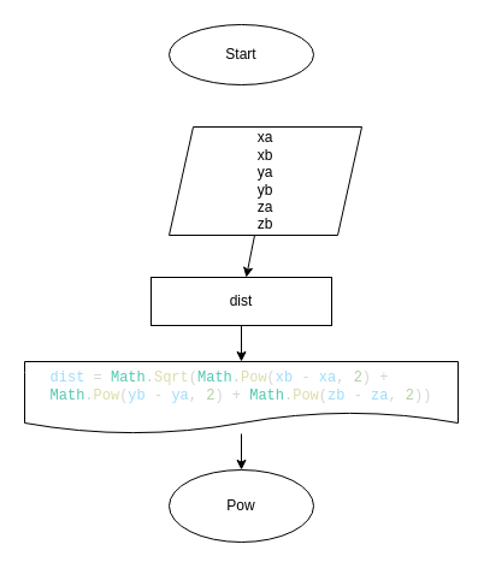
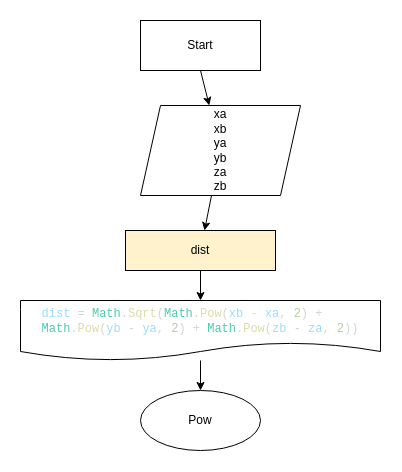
  <mxCell id="0" />
  <mxCell id="1" parent="0" />
- <mxCell id="3" value="Start" style="ellipse;whiteSpace=wrap;html=1;" parent="1" vertex="1"><mxGeometry x="140" y="20" width="120" height="50" as="geometry" /></mxCell>
+ <mxCell id="2" value="" style="edgeStyle=none;html=1;exitX=0.5;exitY=1;exitDx=0;exitDy=0;" parent="1" source="3" target="5" edge="1"><mxGeometry relative="1" as="geometry"><mxPoint x="210" y="60" as="sourcePoint" /></mxGeometry></mxCell>
+ <mxCell id="3" value="Start" style="whiteSpace=wrap;html=1;rounded=0;" parent="1" vertex="1"><mxGeometry x="140" y="20" width="120" height="50" as="geometry" /></mxCell>
  <mxCell id="4" value="" style="edgeStyle=none;html=1;" parent="1" source="5" target="7" edge="1"><mxGeometry relative="1" as="geometry" /></mxCell>
  <mxCell id="5" value="xa&lt;br&gt;xb&lt;br&gt;ya&lt;br&gt;yb&lt;br&gt;za&lt;br&gt;zb" style="shape=parallelogram;perimeter=parallelogramPerimeter;whiteSpace=wrap;html=1;fixedSize=1;" parent="1" vertex="1"><mxGeometry x="140" y="105" width="160" height="90" as="geometry" /></mxCell>
  <mxCell id="6" value="" style="edgeStyle=none;html=1;" parent="1" source="7" target="9" edge="1"><mxGeometry relative="1" as="geometry" /></mxCell>
- <mxCell id="7" value="dist" style="whiteSpace=wrap;html=1;" parent="1" vertex="1"><mxGeometry x="125" y="230" width="150" height="40" as="geometry" /></mxCell>
+ <mxCell id="7" value="dist" style="whiteSpace=wrap;html=1;fillColor=#fff2cc;" parent="1" vertex="1"><mxGeometry x="125" y="230" width="150" height="40" as="geometry" /></mxCell>
  <mxCell id="8" value="" style="edgeStyle=none;html=1;" parent="1" source="9" target="10" edge="1"><mxGeometry relative="1" as="geometry" /></mxCell>
  <mxCell id="9" value="&lt;div style=&quot;color: rgb(212 , 212 , 212) ; font-family: &amp;#34;menlo&amp;#34; , &amp;#34;monaco&amp;#34; , &amp;#34;courier new&amp;#34; , monospace ; text-align: left&quot;&gt;&lt;span style=&quot;color: rgb(156 , 220 , 254)&quot;&gt;dist&lt;/span&gt;&amp;nbsp;=&amp;nbsp;&lt;span style=&quot;color: rgb(78 , 201 , 176)&quot;&gt;Math&lt;/span&gt;&lt;span&gt;.&lt;/span&gt;&lt;span style=&quot;color: rgb(220 , 220 , 170)&quot;&gt;Sqrt&lt;/span&gt;&lt;span&gt;(&lt;/span&gt;&lt;span style=&quot;color: rgb(78 , 201 , 176)&quot;&gt;Math&lt;/span&gt;&lt;span&gt;.&lt;/span&gt;&lt;span style=&quot;color: rgb(220 , 220 , 170)&quot;&gt;Pow&lt;/span&gt;&lt;span&gt;(&lt;/span&gt;&lt;span style=&quot;color: rgb(156 , 220 , 254)&quot;&gt;xb&lt;/span&gt;&lt;span&gt;&amp;nbsp;&lt;/span&gt;&lt;span&gt;-&lt;/span&gt;&lt;span&gt;&amp;nbsp;&lt;/span&gt;&lt;span style=&quot;color: rgb(156 , 220 , 254)&quot;&gt;xa&lt;/span&gt;&lt;span&gt;,&lt;/span&gt;&lt;span&gt;&amp;nbsp;&lt;/span&gt;&lt;span style=&quot;color: rgb(181 , 206 , 168)&quot;&gt;2&lt;/span&gt;&lt;span&gt;)&lt;/span&gt;&lt;span&gt;&amp;nbsp;&lt;/span&gt;&lt;span&gt;+&lt;/span&gt;&lt;/div&gt;&lt;div style=&quot;color: rgb(212 , 212 , 212) ; font-family: &amp;#34;menlo&amp;#34; , &amp;#34;monaco&amp;#34; , &amp;#34;courier new&amp;#34; , monospace ; text-align: left&quot;&gt;&lt;span style=&quot;color: rgb(78 , 201 , 176)&quot;&gt;Math&lt;/span&gt;.&lt;span style=&quot;color: rgb(220 , 220 , 170)&quot;&gt;Pow&lt;/span&gt;(&lt;span style=&quot;color: rgb(156 , 220 , 254)&quot;&gt;yb&lt;/span&gt;&amp;nbsp;-&amp;nbsp;&lt;span style=&quot;color: rgb(156 , 220 , 254)&quot;&gt;ya&lt;/span&gt;,&amp;nbsp;&lt;span style=&quot;color: rgb(181 , 206 , 168)&quot;&gt;2&lt;/span&gt;)&amp;nbsp;+&amp;nbsp;&lt;span style=&quot;color: rgb(78 , 201 , 176)&quot;&gt;Math&lt;/span&gt;&lt;span&gt;.&lt;/span&gt;&lt;span style=&quot;color: rgb(220 , 220 , 170)&quot;&gt;Pow&lt;/span&gt;&lt;span&gt;(&lt;/span&gt;&lt;span style=&quot;color: rgb(156 , 220 , 254)&quot;&gt;zb&lt;/span&gt;&lt;span&gt;&amp;nbsp;-&amp;nbsp;&lt;/span&gt;&lt;span style=&quot;color: rgb(156 , 220 , 254)&quot;&gt;za&lt;/span&gt;&lt;span&gt;,&amp;nbsp;&lt;/span&gt;&lt;span style=&quot;color: rgb(181 , 206 , 168)&quot;&gt;2&lt;/span&gt;&lt;span&gt;))&lt;/span&gt;&lt;/div&gt;" style="shape=document;whiteSpace=wrap;html=1;boundedLbl=1;" parent="1" vertex="1"><mxGeometry x="20" y="300" width="360" height="60" as="geometry" /></mxCell>
  <mxCell id="10" value="Pow" style="ellipse;whiteSpace=wrap;html=1;" parent="1" vertex="1"><mxGeometry x="140" y="390" width="120" height="60" as="geometry" /></mxCell>
